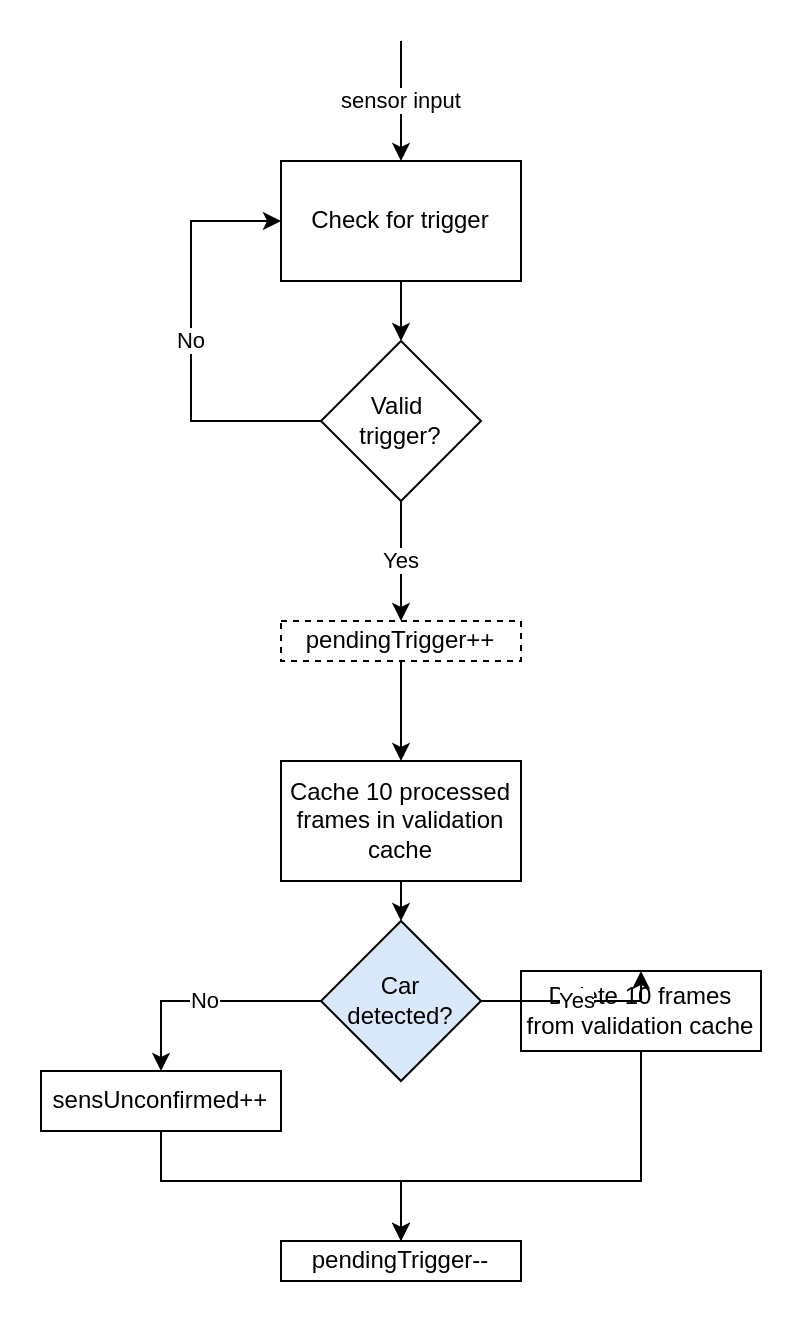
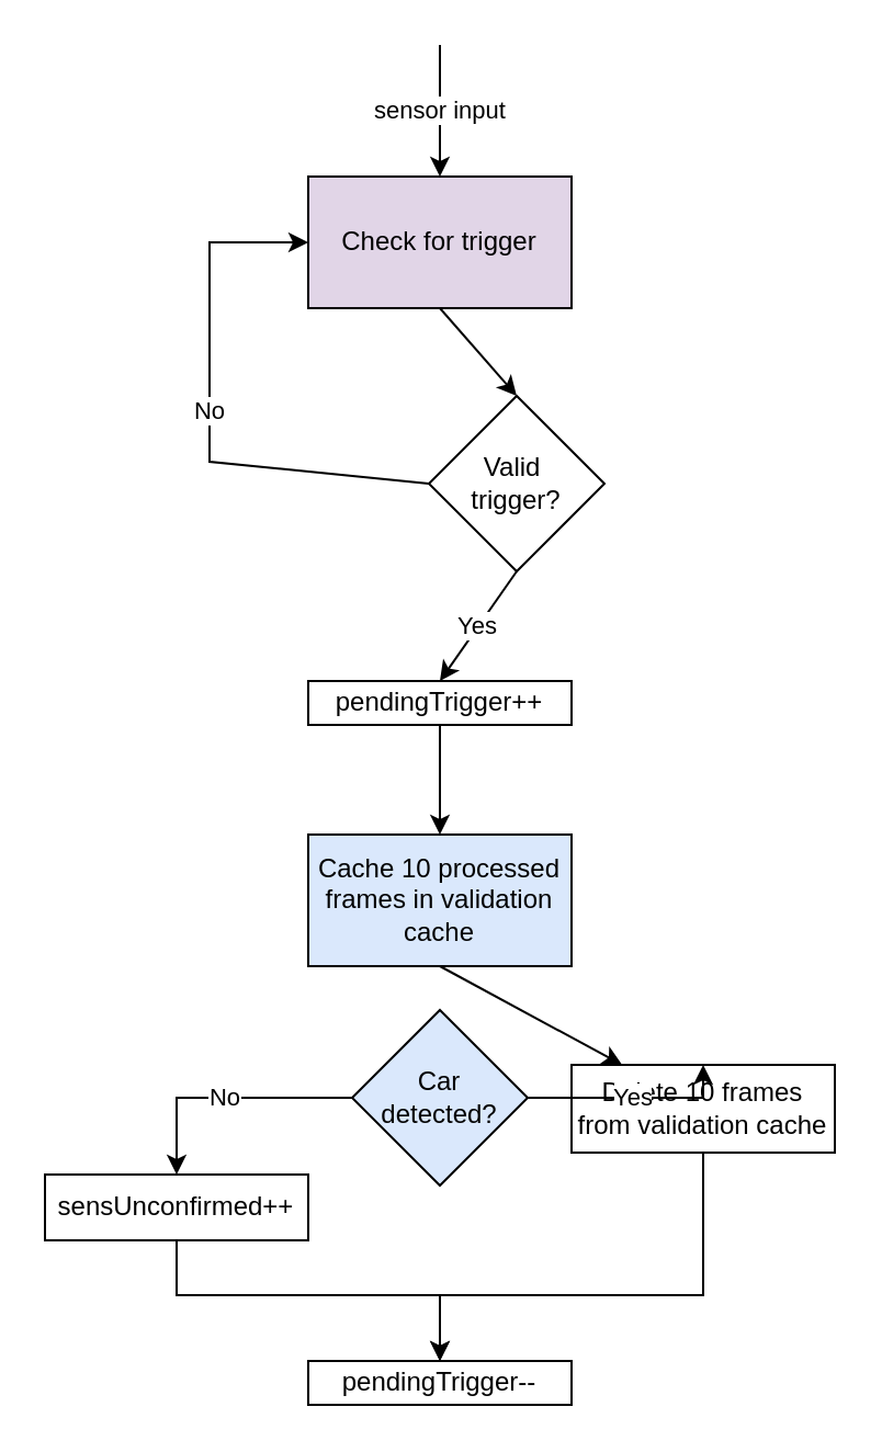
  <mxCell id="0" />
  <mxCell id="1" parent="0" />
- <mxCell id="2" value="Valid&amp;nbsp;&lt;div&gt;trigger?&lt;/div&gt;" style="rhombus;whiteSpace=wrap;html=1;" vertex="1" parent="1"><mxGeometry x="160" y="170" width="80" height="80" as="geometry" /></mxCell>
- <mxCell id="3" value="pendingTrigger++" style="rounded=0;whiteSpace=wrap;html=1;dashed=1;" vertex="1" parent="1"><mxGeometry x="140" y="310" width="120" height="20" as="geometry" /></mxCell>
- <mxCell id="4" value="Check for trigger" style="rounded=0;whiteSpace=wrap;html=1;" vertex="1" parent="1"><mxGeometry x="140" y="80" width="120" height="60" as="geometry" /></mxCell>
- <mxCell id="5" value="Cache 10 processed frames in validation cache" style="rounded=0;whiteSpace=wrap;html=1;" vertex="1" parent="1"><mxGeometry x="140" y="380" width="120" height="60" as="geometry" /></mxCell>
+ <mxCell id="2" value="Valid&amp;nbsp;&lt;div&gt;trigger?&lt;/div&gt;" style="rhombus;whiteSpace=wrap;html=1;" vertex="1" parent="1"><mxGeometry x="195" y="180" width="80" height="80" as="geometry" /></mxCell>
+ <mxCell id="3" value="pendingTrigger++" style="rounded=0;whiteSpace=wrap;html=1;" vertex="1" parent="1"><mxGeometry x="140" y="310" width="120" height="20" as="geometry" /></mxCell>
+ <mxCell id="4" value="Check for trigger" style="rounded=0;whiteSpace=wrap;html=1;fillColor=#e1d5e7;" vertex="1" parent="1"><mxGeometry x="140" y="80" width="120" height="60" as="geometry" /></mxCell>
+ <mxCell id="5" value="Cache 10 processed frames in validation cache" style="rounded=0;whiteSpace=wrap;html=1;fillColor=#dae8fc;" vertex="1" parent="1"><mxGeometry x="140" y="380" width="120" height="60" as="geometry" /></mxCell>
  <mxCell id="6" value="Car&lt;div&gt;detected?&lt;/div&gt;" style="rhombus;whiteSpace=wrap;html=1;fillColor=#dae8fc;" vertex="1" parent="1"><mxGeometry x="160" y="460" width="80" height="80" as="geometry" /></mxCell>
  <mxCell id="7" value="Delete 10 frames from validation cache" style="rounded=0;whiteSpace=wrap;html=1;" vertex="1" parent="1"><mxGeometry x="260" y="485" width="120" height="40" as="geometry" /></mxCell>
  <mxCell id="8" value="sensUnconfirmed++" style="rounded=0;whiteSpace=wrap;html=1;" vertex="1" parent="1"><mxGeometry x="20" y="535" width="120" height="30" as="geometry" /></mxCell>
  <mxCell id="9" value="pendingTrigger--" style="rounded=0;whiteSpace=wrap;html=1;" vertex="1" parent="1"><mxGeometry x="140" y="620" width="120" height="20" as="geometry" /></mxCell>
  <mxCell id="10" value="sensor input" style="endArrow=classic;html=1;rounded=0;entryX=0.5;entryY=0;entryDx=0;entryDy=0;" edge="1" parent="1" target="4"><mxGeometry width="50" height="50" relative="1" as="geometry"><mxPoint x="200" as="sourcePoint" y="20" /><mxPoint x="145" y="290" as="targetPoint" /></mxGeometry></mxCell>
  <mxCell id="11" value="" style="endArrow=classic;html=1;rounded=0;entryX=0.5;entryY=0;entryDx=0;entryDy=0;exitX=0.5;exitY=1;exitDx=0;exitDy=0;" edge="1" parent="1" source="4" target="2"><mxGeometry width="50" height="50" relative="1" as="geometry"><mxPoint x="95" y="300" as="sourcePoint" /><mxPoint x="145" y="250" as="targetPoint" /></mxGeometry></mxCell>
  <mxCell id="12" value="No" style="endArrow=classic;html=1;rounded=0;entryX=0;entryY=0.5;entryDx=0;entryDy=0;exitX=0;exitY=0.5;exitDx=0;exitDy=0;" edge="1" parent="1" source="2" target="4"><mxGeometry width="50" height="50" relative="1" as="geometry"><mxPoint x="95" y="300" as="sourcePoint" /><mxPoint x="145" y="250" as="targetPoint" /><Array as="points"><mxPoint x="95" y="210" /><mxPoint x="95" y="110" /></Array></mxGeometry></mxCell>
  <mxCell id="13" value="Yes" style="endArrow=classic;html=1;rounded=0;exitX=0.5;exitY=1;exitDx=0;exitDy=0;entryX=0.5;entryY=0;entryDx=0;entryDy=0;" edge="1" parent="1" source="2" target="3"><mxGeometry width="50" height="50" relative="1" as="geometry"><mxPoint x="95" y="300" as="sourcePoint" /><mxPoint x="145" y="250" as="targetPoint" /></mxGeometry></mxCell>
  <mxCell id="14" value="" style="endArrow=classic;html=1;rounded=0;entryX=0.5;entryY=0;entryDx=0;entryDy=0;exitX=0.5;exitY=1;exitDx=0;exitDy=0;" edge="1" parent="1" source="3" target="5"><mxGeometry width="50" height="50" relative="1" as="geometry"><mxPoint x="95" y="500" as="sourcePoint" /><mxPoint x="145" y="450" as="targetPoint" /></mxGeometry></mxCell>
- <mxCell id="15" value="" style="endArrow=classic;html=1;rounded=0;entryX=0.5;entryY=0;entryDx=0;entryDy=0;exitX=0.5;exitY=1;exitDx=0;exitDy=0;" edge="1" parent="1" source="5" target="6"><mxGeometry width="50" height="50" relative="1" as="geometry"><mxPoint x="95" y="500" as="sourcePoint" /><mxPoint x="145" y="450" as="targetPoint" /></mxGeometry></mxCell>
+ <mxCell id="15" value="" style="endArrow=classic;html=1;rounded=0;exitX=0.5;exitY=1;exitDx=0;exitDy=0;" edge="1" parent="1" source="5" target="7"><mxGeometry width="50" height="50" relative="1" as="geometry"><mxPoint x="95" y="500" as="sourcePoint" /><mxPoint x="145" y="450" as="targetPoint" /></mxGeometry></mxCell>
  <mxCell id="16" value="Yes" style="endArrow=classic;html=1;rounded=0;entryX=0.5;entryY=0;entryDx=0;entryDy=0;exitX=1;exitY=0.5;exitDx=0;exitDy=0;" edge="1" parent="1" source="6" target="7"><mxGeometry width="50" height="50" relative="1" as="geometry"><mxPoint x="95" y="500" as="sourcePoint" /><mxPoint x="145" y="450" as="targetPoint" /><Array as="points"><mxPoint x="320" y="500" /></Array></mxGeometry></mxCell>
  <mxCell id="17" value="No" style="endArrow=classic;html=1;rounded=0;entryX=0.5;entryY=0;entryDx=0;entryDy=0;exitX=0;exitY=0.5;exitDx=0;exitDy=0;" edge="1" parent="1" source="6" target="8"><mxGeometry width="50" height="50" relative="1" as="geometry"><mxPoint x="95" y="500" as="sourcePoint" /><mxPoint x="145" y="450" as="targetPoint" /><Array as="points"><mxPoint x="80" y="500" /></Array></mxGeometry></mxCell>
  <mxCell id="18" value="" style="endArrow=classic;html=1;rounded=0;exitX=0.5;exitY=1;exitDx=0;exitDy=0;entryX=0.5;entryY=0;entryDx=0;entryDy=0;" edge="1" parent="1" source="8" target="9"><mxGeometry width="50" height="50" relative="1" as="geometry"><mxPoint x="95" y="600" as="sourcePoint" /><mxPoint x="145" y="550" as="targetPoint" /><Array as="points"><mxPoint x="80" y="590" /><mxPoint x="200" y="590" /></Array></mxGeometry></mxCell>
  <mxCell id="19" value="" style="endArrow=classic;html=1;rounded=0;exitX=0.5;exitY=1;exitDx=0;exitDy=0;entryX=0.5;entryY=0;entryDx=0;entryDy=0;" edge="1" parent="1" source="7" target="9"><mxGeometry width="50" height="50" relative="1" as="geometry"><mxPoint x="90" y="575" as="sourcePoint" /><mxPoint x="205" y="620" as="targetPoint" /><Array as="points"><mxPoint x="320" y="590" /><mxPoint x="200" y="590" /></Array></mxGeometry></mxCell>
